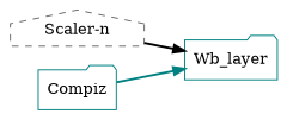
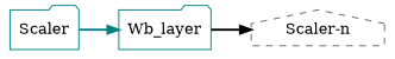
  digraph {
    rankdir=LR
    node [color=teal shape=folder]
    edge [style=bold]
    "Scaler-n" [bgcolor=grey color=gray40 shape=house style=dashed]
    Wb_layer
-   Compiz
+   Compiz [label=Scaler]
    subgraph sub_1 {
      "Scaler-n"
    }
-   "Scaler-n" -> Wb_layer [color=black]
+   Wb_layer -> "Scaler-n" [color=black]
    Compiz -> Wb_layer [color=teal]
  }
